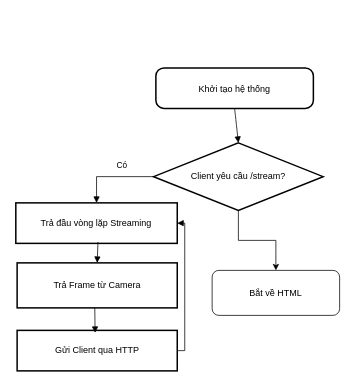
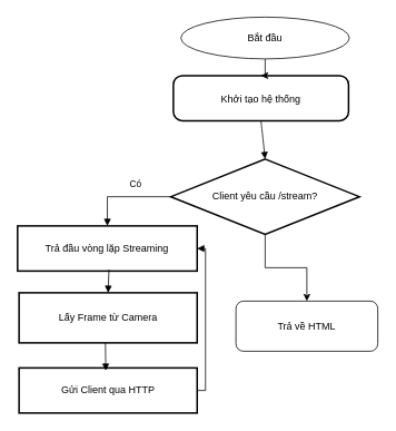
  <mxCell id="0" />
  <mxCell id="1" parent="0" />
  <mxCell id="2" value="Khởi tạo hệ thống" style="rounded=1;arcSize=20;strokeWidth=2;labelBackgroundColor=none;" vertex="1" parent="1"><mxGeometry x="207" y="90" width="210" height="54" as="geometry" /></mxCell>
  <mxCell id="3" style="edgeStyle=orthogonalEdgeStyle;rounded=0;orthogonalLoop=1;jettySize=auto;html=1;exitX=0.5;exitY=1;exitDx=0;exitDy=0;fontColor=default;labelBackgroundColor=none;" edge="1" parent="1" source="4" target="15"><mxGeometry relative="1" as="geometry" /></mxCell>
  <mxCell id="4" value="Client yêu cầu /stream?" style="rhombus;strokeWidth=2;whiteSpace=wrap;labelBackgroundColor=none;" vertex="1" parent="1"><mxGeometry x="204" y="190" width="226" height="90" as="geometry" /></mxCell>
  <mxCell id="5" value="Trả đầu vòng lặp Streaming" style="whiteSpace=wrap;strokeWidth=2;labelBackgroundColor=none;" vertex="1" parent="1"><mxGeometry x="20.25" y="270" width="215.25" height="54" as="geometry" /></mxCell>
- <mxCell id="6" value="Trả Frame từ Camera" style="whiteSpace=wrap;strokeWidth=2;labelBackgroundColor=none;" vertex="1" parent="1"><mxGeometry x="22" y="350" width="213.5" height="60" as="geometry" /></mxCell>
+ <mxCell id="6" value="Lấy Frame từ Camera" style="whiteSpace=wrap;strokeWidth=2;labelBackgroundColor=none;" vertex="1" parent="1"><mxGeometry x="22" y="350" width="213.5" height="60" as="geometry" /></mxCell>
  <mxCell id="7" value="Gửi Client qua HTTP" style="whiteSpace=wrap;strokeWidth=2;labelBackgroundColor=none;" vertex="1" parent="1"><mxGeometry x="22" y="440" width="213.5" height="54" as="geometry" /></mxCell>
  <mxCell id="8" value="" style="curved=1;startArrow=none;endArrow=block;exitX=0.5;exitY=1;entryX=0.5;entryY=0;rounded=0;labelBackgroundColor=none;fontColor=default;" edge="1" parent="1" source="2" target="4"><mxGeometry relative="1" as="geometry"><Array as="points" /></mxGeometry></mxCell>
  <mxCell id="9" value="Có" style="startArrow=none;endArrow=block;exitX=0;exitY=0.5;entryX=0.5;entryY=0.01;rounded=0;exitDx=0;exitDy=0;edgeStyle=orthogonalEdgeStyle;labelBackgroundColor=none;fontColor=default;" edge="1" parent="1" source="4" target="5"><mxGeometry x="-0.244" y="-15" relative="1" as="geometry"><mxPoint as="offset" /></mxGeometry></mxCell>
  <mxCell id="10" value="" style="startArrow=none;endArrow=block;exitX=0.509;exitY=0.967;entryX=0.5;entryY=0.01;rounded=0;exitDx=0;exitDy=0;exitPerimeter=0;labelBackgroundColor=none;fontColor=default;" edge="1" parent="1" source="5" target="6"><mxGeometry relative="1" as="geometry" /></mxCell>
  <mxCell id="11" value="" style="startArrow=none;endArrow=block;exitX=0.485;exitY=1;entryX=0.487;entryY=0.062;rounded=0;entryDx=0;entryDy=0;entryPerimeter=0;exitDx=0;exitDy=0;exitPerimeter=0;labelBackgroundColor=none;fontColor=default;" edge="1" parent="1" source="6" target="7"><mxGeometry relative="1" as="geometry" /></mxCell>
  <mxCell id="12" value="" style="startArrow=none;endArrow=block;exitX=1;exitY=0.5;entryX=1;entryY=0.5;rounded=0;entryDx=0;entryDy=0;exitDx=0;exitDy=0;edgeStyle=orthogonalEdgeStyle;labelBackgroundColor=none;fontColor=default;" edge="1" parent="1" source="7" target="5"><mxGeometry relative="1" as="geometry" /></mxCell>
- <mxCell id="15" value="Bắt về HTML" style="rounded=1;whiteSpace=wrap;html=1;labelBackgroundColor=none;" vertex="1" parent="1"><mxGeometry x="282" y="360" width="170" height="60" as="geometry" /></mxCell>
+ <mxCell id="13" style="edgeStyle=orthogonalEdgeStyle;rounded=0;orthogonalLoop=1;jettySize=auto;html=1;labelBackgroundColor=none;fontColor=default;" edge="1" parent="1" source="14" target="2"><mxGeometry relative="1" as="geometry" /></mxCell>
+ <mxCell id="14" value="Bắt đầu" style="ellipse;whiteSpace=wrap;html=1;labelBackgroundColor=none;" vertex="1" parent="1"><mxGeometry x="216" y="20" width="202" height="50" as="geometry" /></mxCell>
+ <mxCell id="15" value="Trả về HTML" style="rounded=1;whiteSpace=wrap;html=1;labelBackgroundColor=none;" vertex="1" parent="1"><mxGeometry x="282" y="360" width="170" height="60" as="geometry" /></mxCell>
